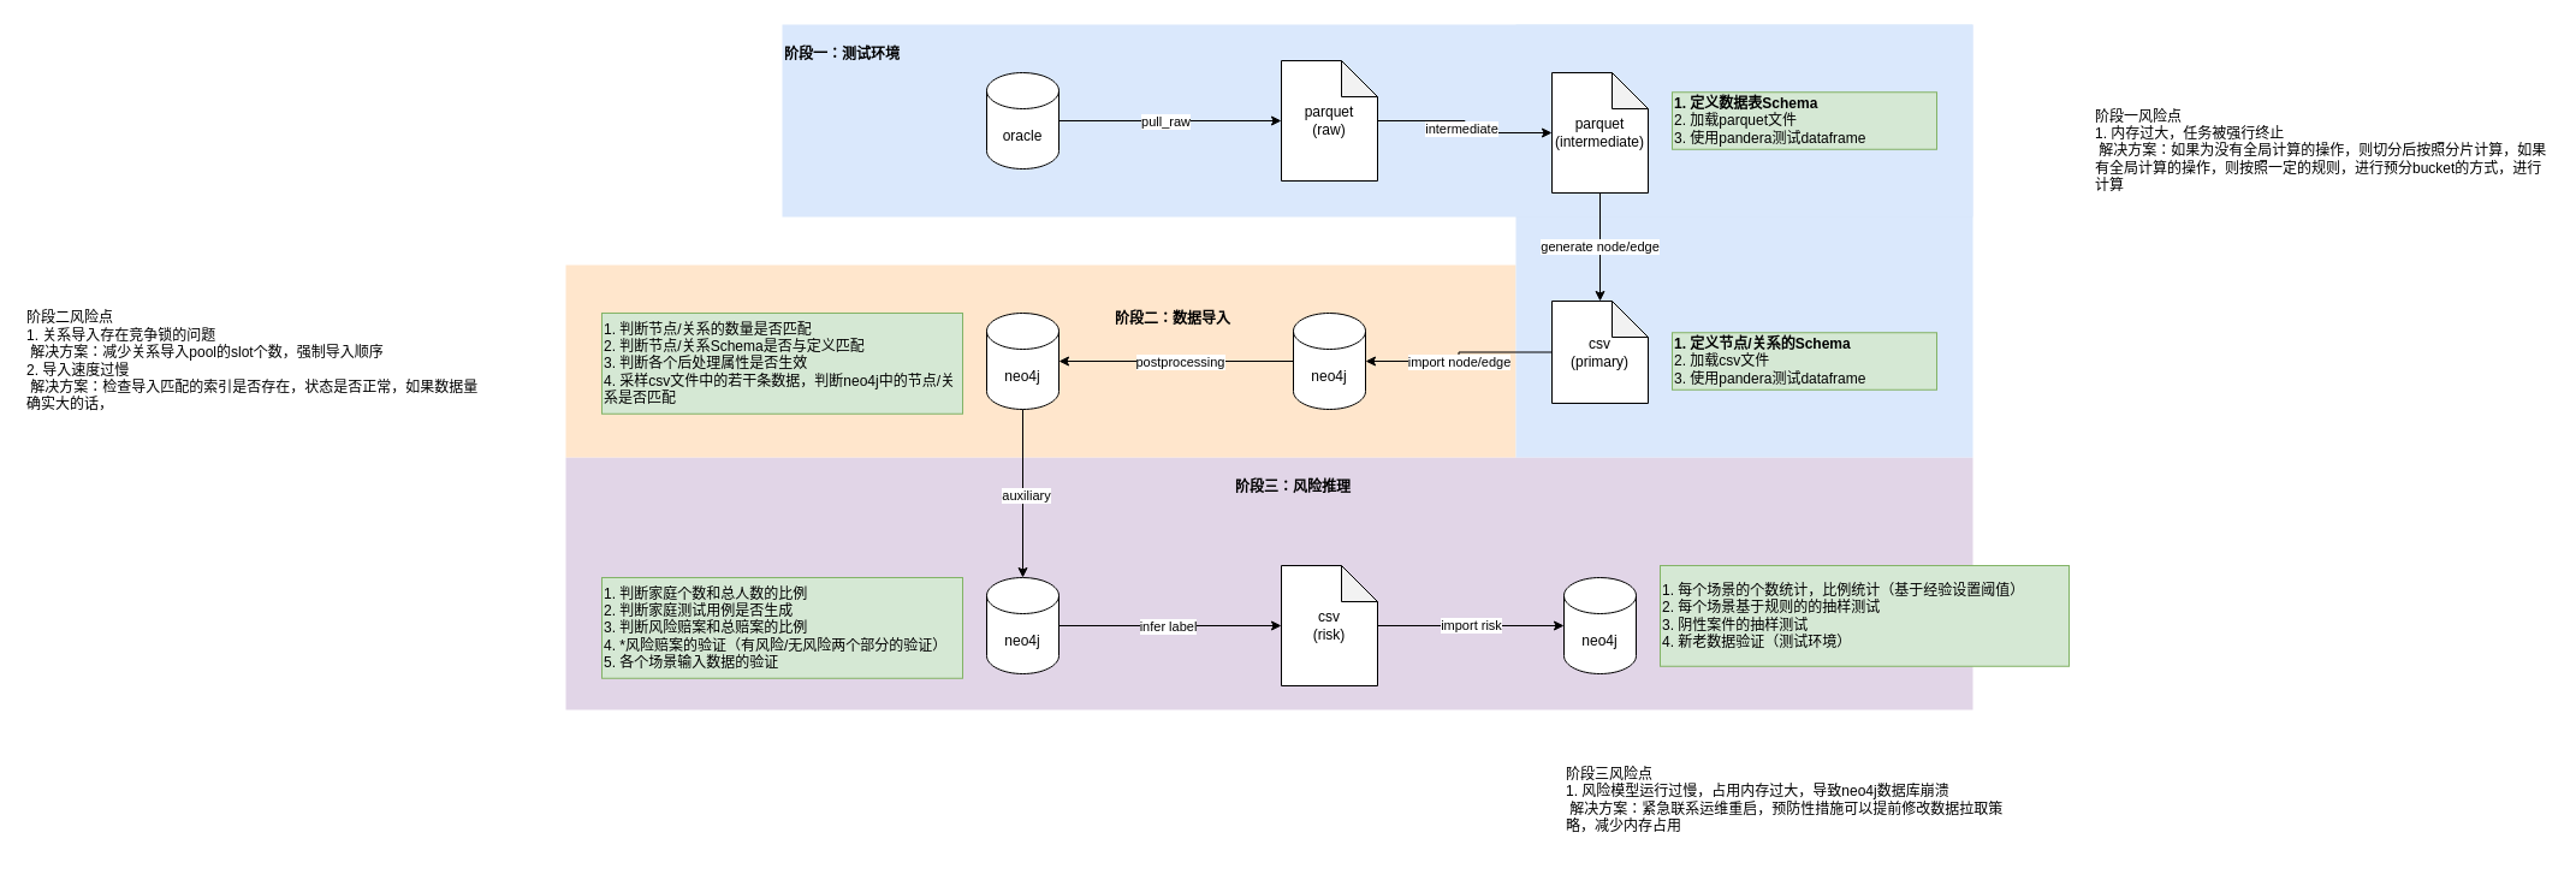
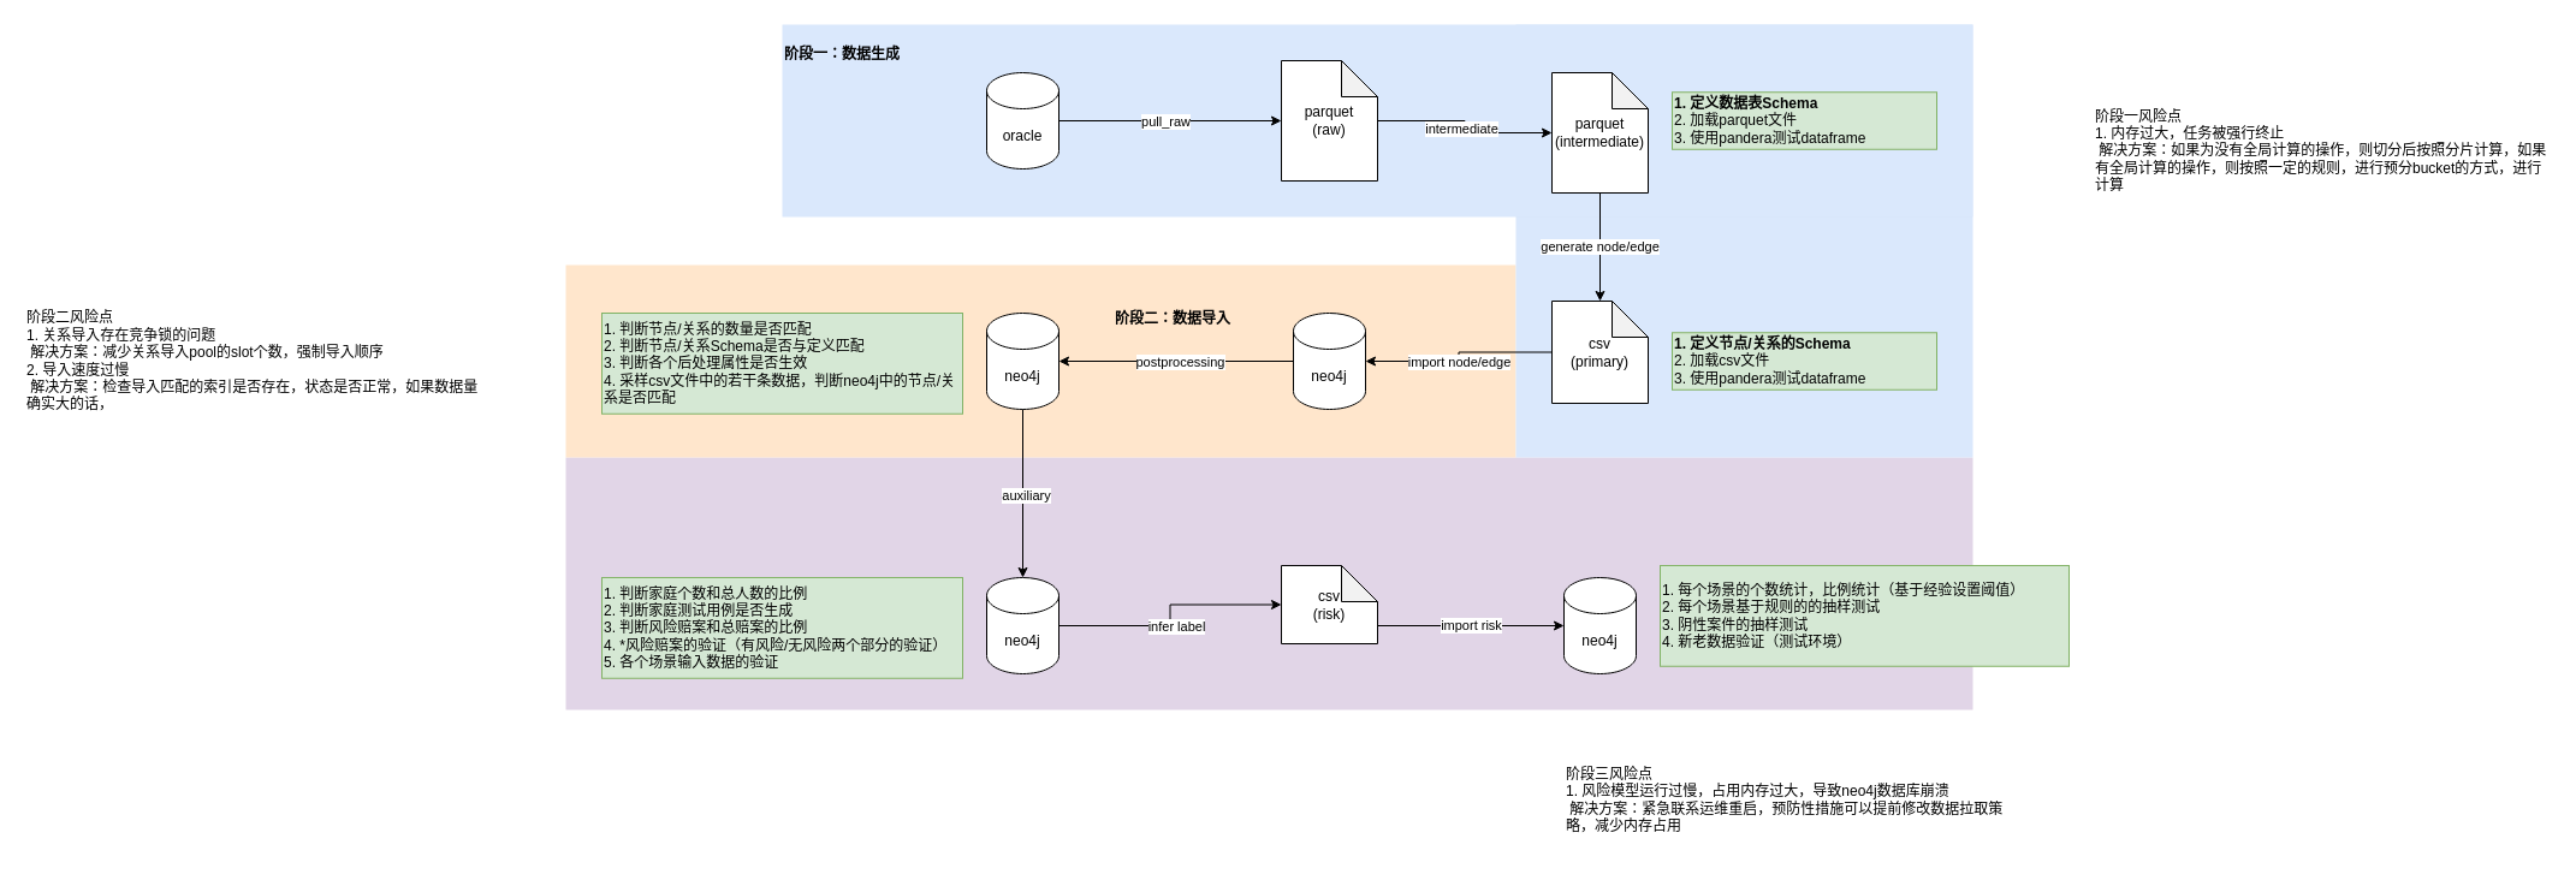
  <mxCell id="0" />
  <mxCell id="1" parent="0" />
  <mxCell id="2" value="" style="rounded=0;whiteSpace=wrap;html=1;fillColor=#e1d5e7;strokeColor=none;" vertex="1" parent="1"><mxGeometry x="470" y="380" width="1170" height="210" as="geometry" /></mxCell>
  <mxCell id="3" value="" style="rounded=0;whiteSpace=wrap;html=1;fillColor=#ffe6cc;strokeColor=none;" vertex="1" parent="1"><mxGeometry x="470" y="220" width="790" height="160" as="geometry" /></mxCell>
  <mxCell id="4" value="" style="rounded=0;whiteSpace=wrap;html=1;fillColor=#dae8fc;strokeColor=none;" vertex="1" parent="1"><mxGeometry x="1260" y="20" width="380" height="360" as="geometry" /></mxCell>
  <mxCell id="5" value="" style="rounded=0;whiteSpace=wrap;html=1;fillColor=#dae8fc;strokeColor=none;" vertex="1" parent="1"><mxGeometry x="650" y="20" width="990" height="160" as="geometry" /></mxCell>
  <mxCell id="6" style="edgeStyle=orthogonalEdgeStyle;rounded=0;orthogonalLoop=1;jettySize=auto;html=1;entryX=0;entryY=0.5;entryDx=0;entryDy=0;entryPerimeter=0;" edge="1" parent="1" source="8" target="11"><mxGeometry relative="1" as="geometry" /></mxCell>
  <mxCell id="7" value="pull_raw" style="edgeLabel;html=1;align=center;verticalAlign=middle;resizable=0;points=[];" vertex="1" connectable="0" parent="6"><mxGeometry x="-0.053" y="-1" relative="1" as="geometry"><mxPoint y="-1" as="offset" /></mxGeometry></mxCell>
  <mxCell id="8" value="oracle" style="shape=cylinder3;whiteSpace=wrap;html=1;boundedLbl=1;backgroundOutline=1;size=15;" vertex="1" parent="1"><mxGeometry x="820" y="60" width="60" height="80" as="geometry" /></mxCell>
  <mxCell id="9" style="edgeStyle=orthogonalEdgeStyle;rounded=0;orthogonalLoop=1;jettySize=auto;html=1;" edge="1" parent="1" source="11" target="14"><mxGeometry relative="1" as="geometry" /></mxCell>
  <mxCell id="10" value="intermediate" style="edgeLabel;html=1;align=center;verticalAlign=middle;resizable=0;points=[];" vertex="1" connectable="0" parent="9"><mxGeometry x="0.062" y="-3" relative="1" as="geometry"><mxPoint y="-3" as="offset" /></mxGeometry></mxCell>
  <mxCell id="11" value="parquet&lt;br&gt;(raw)" style="shape=note;whiteSpace=wrap;html=1;backgroundOutline=1;darkOpacity=0.05;" vertex="1" parent="1"><mxGeometry x="1065" y="50" width="80" height="100" as="geometry" /></mxCell>
  <mxCell id="12" style="edgeStyle=orthogonalEdgeStyle;rounded=0;orthogonalLoop=1;jettySize=auto;html=1;entryX=0.5;entryY=0;entryDx=0;entryDy=0;entryPerimeter=0;" edge="1" parent="1" source="14" target="17"><mxGeometry relative="1" as="geometry" /></mxCell>
  <mxCell id="13" value="generate node/edge" style="edgeLabel;html=1;align=center;verticalAlign=middle;resizable=0;points=[];" vertex="1" connectable="0" parent="12"><mxGeometry x="-0.02" y="-1" relative="1" as="geometry"><mxPoint as="offset" /></mxGeometry></mxCell>
  <mxCell id="14" value="parquet&lt;br&gt;(intermediate)" style="shape=note;whiteSpace=wrap;html=1;backgroundOutline=1;darkOpacity=0.05;" vertex="1" parent="1"><mxGeometry x="1290" y="60" width="80" height="100" as="geometry" /></mxCell>
  <mxCell id="15" style="edgeStyle=orthogonalEdgeStyle;rounded=0;orthogonalLoop=1;jettySize=auto;html=1;entryX=1;entryY=0.5;entryDx=0;entryDy=0;entryPerimeter=0;" edge="1" parent="1" source="17" target="20"><mxGeometry relative="1" as="geometry" /></mxCell>
  <mxCell id="16" value="import node/edge" style="edgeLabel;html=1;align=center;verticalAlign=middle;resizable=0;points=[];" vertex="1" connectable="0" parent="15"><mxGeometry x="0.303" relative="1" as="geometry"><mxPoint x="21" as="offset" /></mxGeometry></mxCell>
  <mxCell id="17" value="csv&lt;br&gt;(primary)" style="shape=note;whiteSpace=wrap;html=1;backgroundOutline=1;darkOpacity=0.05;" vertex="1" parent="1"><mxGeometry x="1290" y="250" width="80" height="85" as="geometry" /></mxCell>
  <mxCell id="18" style="edgeStyle=orthogonalEdgeStyle;rounded=0;orthogonalLoop=1;jettySize=auto;html=1;" edge="1" parent="1" source="20" target="23"><mxGeometry relative="1" as="geometry" /></mxCell>
  <mxCell id="19" value="postprocessing" style="edgeLabel;html=1;align=center;verticalAlign=middle;resizable=0;points=[];" vertex="1" connectable="0" parent="18"><mxGeometry x="0.262" y="3" relative="1" as="geometry"><mxPoint x="28" y="-3" as="offset" /></mxGeometry></mxCell>
  <mxCell id="20" value="neo4j" style="shape=cylinder3;whiteSpace=wrap;html=1;boundedLbl=1;backgroundOutline=1;size=15;" vertex="1" parent="1"><mxGeometry x="1075" y="260" width="60" height="80" as="geometry" /></mxCell>
  <mxCell id="21" style="edgeStyle=orthogonalEdgeStyle;rounded=0;orthogonalLoop=1;jettySize=auto;html=1;entryX=0.5;entryY=0;entryDx=0;entryDy=0;entryPerimeter=0;" edge="1" parent="1" source="23" target="26"><mxGeometry relative="1" as="geometry" /></mxCell>
  <mxCell id="22" value="auxiliary" style="edgeLabel;html=1;align=center;verticalAlign=middle;resizable=0;points=[];" vertex="1" connectable="0" parent="21"><mxGeometry x="0.014" y="2" relative="1" as="geometry"><mxPoint as="offset" /></mxGeometry></mxCell>
  <mxCell id="23" value="neo4j" style="shape=cylinder3;whiteSpace=wrap;html=1;boundedLbl=1;backgroundOutline=1;size=15;" vertex="1" parent="1"><mxGeometry x="820" y="260" width="60" height="80" as="geometry" /></mxCell>
  <mxCell id="24" style="edgeStyle=orthogonalEdgeStyle;rounded=0;orthogonalLoop=1;jettySize=auto;html=1;entryX=0;entryY=0.5;entryDx=0;entryDy=0;entryPerimeter=0;" edge="1" parent="1" source="26" target="28"><mxGeometry relative="1" as="geometry" /></mxCell>
  <mxCell id="25" value="infer label" style="edgeLabel;html=1;align=center;verticalAlign=middle;resizable=0;points=[];" vertex="1" connectable="0" parent="24"><mxGeometry x="-0.243" y="2" relative="1" as="geometry"><mxPoint x="20" y="2" as="offset" /></mxGeometry></mxCell>
  <mxCell id="26" value="neo4j" style="shape=cylinder3;whiteSpace=wrap;html=1;boundedLbl=1;backgroundOutline=1;size=15;" vertex="1" parent="1"><mxGeometry x="820" y="480" width="60" height="80" as="geometry" /></mxCell>
  <mxCell id="27" value="import risk" style="edgeStyle=orthogonalEdgeStyle;rounded=0;orthogonalLoop=1;jettySize=auto;html=1;entryX=0;entryY=0.5;entryDx=0;entryDy=0;entryPerimeter=0;" edge="1" parent="1" source="28" target="29"><mxGeometry relative="1" as="geometry"><Array as="points"><mxPoint x="1220" y="520" /><mxPoint x="1220" y="520" /></Array></mxGeometry></mxCell>
- <mxCell id="28" value="csv&lt;br&gt;(risk)" style="shape=note;whiteSpace=wrap;html=1;backgroundOutline=1;darkOpacity=0.05;" vertex="1" parent="1"><mxGeometry x="1065" y="470" width="80" height="100" as="geometry" /></mxCell>
+ <mxCell id="28" value="csv&lt;br&gt;(risk)" style="shape=note;whiteSpace=wrap;html=1;backgroundOutline=1;darkOpacity=0.05;" vertex="1" parent="1"><mxGeometry x="1065" y="470" width="80" height="65" as="geometry" /></mxCell>
  <mxCell id="29" value="neo4j" style="shape=cylinder3;whiteSpace=wrap;html=1;boundedLbl=1;backgroundOutline=1;size=15;" vertex="1" parent="1"><mxGeometry x="1300" y="480" width="60" height="80" as="geometry" /></mxCell>
  <mxCell id="30" value="&lt;b&gt;1. 定义数据表Schema&lt;/b&gt;&lt;br&gt;2. 加载parquet文件&lt;br&gt;3. 使用pandera测试dataframe" style="text;html=1;strokeColor=#82b366;fillColor=#d5e8d4;align=left;verticalAlign=middle;whiteSpace=wrap;rounded=0;" vertex="1" parent="1"><mxGeometry x="1390" y="76.25" width="220" height="47.5" as="geometry" /></mxCell>
  <mxCell id="31" value="&lt;b&gt;1. 定义节点/关系的Schema&lt;/b&gt;&lt;br&gt;2. 加载csv文件&lt;br&gt;3. 使用pandera测试dataframe" style="text;html=1;strokeColor=#82b366;fillColor=#d5e8d4;align=left;verticalAlign=middle;whiteSpace=wrap;rounded=0;" vertex="1" parent="1"><mxGeometry x="1390" y="276.25" width="220" height="47.5" as="geometry" /></mxCell>
  <mxCell id="32" value="1. 判断节点/关系的数量是否匹配&lt;br&gt;2. 判断节点/关系Schema是否与定义匹配&lt;br&gt;3. 判断各个后处理属性是否生效&lt;br&gt;4. 采样csv文件中的若干条数据，判断neo4j中的节点/关系是否匹配" style="text;html=1;strokeColor=#82b366;fillColor=#d5e8d4;align=left;verticalAlign=middle;whiteSpace=wrap;rounded=0;" vertex="1" parent="1"><mxGeometry x="500" y="260" width="300" height="83.75" as="geometry" /></mxCell>
  <mxCell id="33" value="1. 判断家庭个数和总人数的比例&lt;br&gt;2. 判断家庭测试用例是否生成&lt;br&gt;3. 判断风险赔案和总赔案的比例&lt;br&gt;4. *风险赔案的验证（有风险/无风险两个部分的验证）&lt;br&gt;5. 各个场景输入数据的验证" style="text;html=1;strokeColor=#82b366;fillColor=#d5e8d4;align=left;verticalAlign=middle;whiteSpace=wrap;rounded=0;" vertex="1" parent="1"><mxGeometry x="500" y="480" width="300" height="83.75" as="geometry" /></mxCell>
  <mxCell id="34" value="1. 每个场景的个数统计，比例统计（基于经验设置阈值）&lt;br&gt;2. 每个场景基于规则的的抽样测试&lt;br&gt;3. 阴性案件的抽样测试&lt;br&gt;4. 新老数据验证（测试环境）" style="text;html=1;strokeColor=#82b366;fillColor=#d5e8d4;align=left;verticalAlign=middle;whiteSpace=wrap;rounded=0;" vertex="1" parent="1"><mxGeometry x="1380" y="470" width="340" height="83.75" as="geometry" /></mxCell>
- <mxCell id="35" value="阶段一：测试环境" style="text;html=1;strokeColor=none;fillColor=none;align=left;verticalAlign=middle;whiteSpace=wrap;rounded=0;fontStyle=1" vertex="1" parent="1"><mxGeometry x="650" y="20" width="110" height="50" as="geometry" /></mxCell>
+ <mxCell id="35" value="阶段一：数据生成" style="text;html=1;strokeColor=none;fillColor=none;align=left;verticalAlign=middle;whiteSpace=wrap;rounded=0;fontStyle=1" vertex="1" parent="1"><mxGeometry x="650" y="20" width="110" height="50" as="geometry" /></mxCell>
  <mxCell id="36" value="阶段二：数据导入" style="text;html=1;strokeColor=none;fillColor=none;align=left;verticalAlign=middle;whiteSpace=wrap;rounded=0;fontStyle=1" vertex="1" parent="1"><mxGeometry x="925" y="240" width="110" height="50" as="geometry" /></mxCell>
- <mxCell id="37" value="阶段三：风险推理" style="text;html=1;strokeColor=none;fillColor=none;align=left;verticalAlign=middle;whiteSpace=wrap;rounded=0;fontStyle=1" vertex="1" parent="1"><mxGeometry x="1025" y="380" width="110" height="50" as="geometry" /></mxCell>
  <mxCell id="38" value="阶段一风险点&lt;br&gt;1. 内存过大，任务被强行终止&lt;br&gt;&lt;span style=&quot;white-space: pre;&quot;&gt; &lt;/span&gt;解决方案：如果为没有全局计算的操作，则切分后按照分片计算，如果有全局计算的操作，则按照一定的规则，进行预分bucket的方式，进行计算" style="text;html=1;strokeColor=none;fillColor=none;align=left;verticalAlign=middle;whiteSpace=wrap;rounded=0;" vertex="1" parent="1"><mxGeometry x="1740" y="70" width="380" height="110" as="geometry" /></mxCell>
  <mxCell id="39" value="阶段二风险点&lt;br&gt;1. 关系导入存在竞争锁的问题&lt;br&gt;&lt;span style=&quot;white-space: pre;&quot;&gt; &lt;/span&gt;解决方案：减少关系导入pool的slot个数，强制导入顺序&lt;br&gt;2. 导入速度过慢&lt;br&gt;&lt;span style=&quot;white-space: pre;&quot;&gt; &lt;/span&gt;解决方案：检查导入匹配的索引是否存在，状态是否正常，如果数据量确实大的话，" style="text;html=1;strokeColor=none;fillColor=none;align=left;verticalAlign=middle;whiteSpace=wrap;rounded=0;" vertex="1" parent="1"><mxGeometry x="20" y="245" width="380" height="110" as="geometry" /></mxCell>
  <mxCell id="40" value="阶段三风险点&lt;br&gt;1. 风险模型运行过慢，占用内存过大，导致neo4j数据库崩溃&lt;br&gt;&lt;span style=&quot;white-space: pre;&quot;&gt; &lt;/span&gt;解决方案：紧急联系运维重启，预防性措施可以提前修改数据拉取策略，减少内存占用" style="text;html=1;strokeColor=none;fillColor=none;align=left;verticalAlign=middle;whiteSpace=wrap;rounded=0;" vertex="1" parent="1"><mxGeometry x="1300" y="610" width="380" height="110" as="geometry" /></mxCell>
